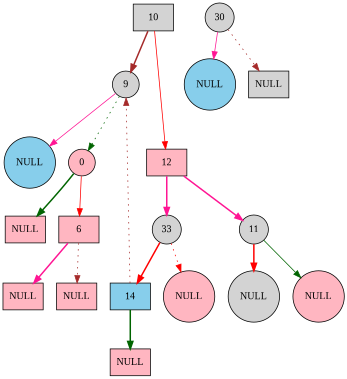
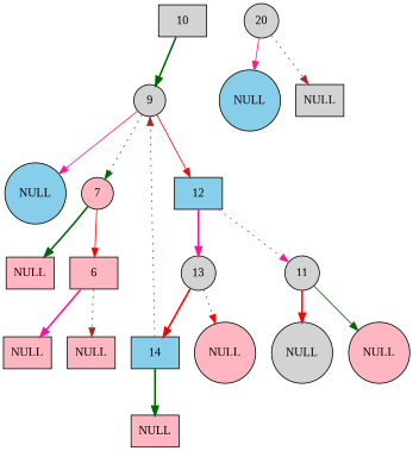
  digraph {
    fontname="Liberation Serif"
    node [fillcolor=lightpink fontname="Liberation Serif" shape=circle style=filled]
    edge [color=deeppink fontname="Liberation Serif" style=bold]
    n1 [label=NULL shape=box]
    n2 [label=6 shape=box]
    n3 [label=NULL shape=box]
-   7 [label=0]
+   7
    n5 [label=NULL shape=box]
    9 [fillcolor=lightgrey]
    n7 [fillcolor=skyblue label=NULL]
    10 [fillcolor=lightgrey shape=box]
-   12 [shape=box]
+   12 [fillcolor=skyblue shape=box]
    11 [fillcolor=lightgrey]
-   13 [fillcolor=lightgrey label=33]
+   13 [fillcolor=lightgrey]
    n12 [fillcolor=lightgrey label=NULL]
    n13 [label=NULL]
    n14 [label=NULL]
    14 [fillcolor=skyblue shape=box]
    n16 [label=NULL shape=box]
-   20 [fillcolor=lightgrey label=30]
+   20 [fillcolor=lightgrey]
    n18 [fillcolor=skyblue label=NULL]
    n19 [fillcolor=lightgrey label=NULL shape=box]
    n2 -> n1
    n2 -> n3 [color=brown style=dotted]
    7 -> n2 [color=red style=solid]
    7 -> n5 [color=darkgreen]
    9 -> 7 [color=darkgreen style=dotted]
    9 -> n7 [style=solid]
-   10 -> 9 [color=brown]
-   10 -> 12 [color=red style=solid]
-   12 -> 11
+   10 -> 9 [color=darkgreen]
+   9 -> 12 [color=red style=solid]
+   12 -> 11 [style=dotted]
    12 -> 13
    11 -> n12 [color=red]
    11 -> n13 [color=darkgreen style=solid]
    13 -> n14 [color=red style=dotted]
    13 -> 14 [color=red]
    14 -> 9 [color=brown style=dotted]
    14 -> n16 [color=darkgreen]
    20 -> n18 [style=solid]
    20 -> n19 [color=brown style=dotted]
  }
